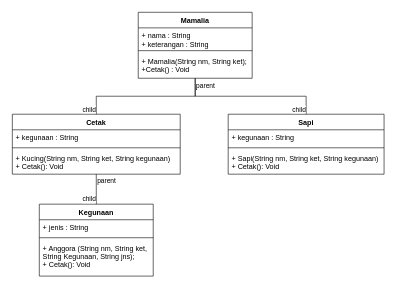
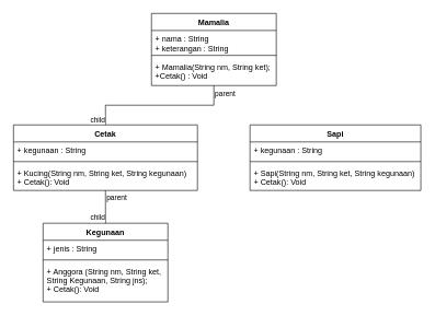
  <mxCell id="0" />
  <mxCell id="1" parent="0" />
  <mxCell id="2" value="Mamalia" style="swimlane;fontStyle=1;align=center;verticalAlign=top;childLayout=stackLayout;horizontal=1;startSize=26;horizontalStack=0;resizeParent=1;resizeParentMax=0;resizeLast=0;collapsible=1;marginBottom=0;" vertex="1" parent="1"><mxGeometry x="230" y="20" width="190" height="110" as="geometry" /></mxCell>
  <mxCell id="3" value="+ nama : String&#10;+ keterangan : String" style="text;strokeColor=none;fillColor=none;align=left;verticalAlign=top;spacingLeft=4;spacingRight=4;overflow=hidden;rotatable=0;points=[[0,0.5],[1,0.5]];portConstraint=eastwest;" vertex="1" parent="2"><mxGeometry y="26" width="190" height="34" as="geometry" /></mxCell>
  <mxCell id="4" value="" style="line;strokeWidth=1;fillColor=none;align=left;verticalAlign=middle;spacingTop=-1;spacingLeft=3;spacingRight=3;rotatable=0;labelPosition=right;points=[];portConstraint=eastwest;" vertex="1" parent="2"><mxGeometry y="60" width="190" height="8" as="geometry" /></mxCell>
  <mxCell id="5" value="+ Mamalia(String nm, String ket);&#10;+Cetak() : Void" style="text;strokeColor=none;fillColor=none;align=left;verticalAlign=top;spacingLeft=4;spacingRight=4;overflow=hidden;rotatable=0;points=[[0,0.5],[1,0.5]];portConstraint=eastwest;" vertex="1" parent="2"><mxGeometry y="68" width="190" height="42" as="geometry" /></mxCell>
  <mxCell id="6" value="Sapi" style="swimlane;fontStyle=1;align=center;verticalAlign=top;childLayout=stackLayout;horizontal=1;startSize=26;horizontalStack=0;resizeParent=1;resizeParentMax=0;resizeLast=0;collapsible=1;marginBottom=0;" vertex="1" parent="1"><mxGeometry x="380" y="190" width="260" height="100" as="geometry" /></mxCell>
  <mxCell id="7" value="+ kegunaan : String" style="text;strokeColor=none;fillColor=none;align=left;verticalAlign=top;spacingLeft=4;spacingRight=4;overflow=hidden;rotatable=0;points=[[0,0.5],[1,0.5]];portConstraint=eastwest;" vertex="1" parent="6"><mxGeometry y="26" width="260" height="26" as="geometry" /></mxCell>
  <mxCell id="8" value="" style="line;strokeWidth=1;fillColor=none;align=left;verticalAlign=middle;spacingTop=-1;spacingLeft=3;spacingRight=3;rotatable=0;labelPosition=right;points=[];portConstraint=eastwest;" vertex="1" parent="6"><mxGeometry y="52" width="260" height="8" as="geometry" /></mxCell>
  <mxCell id="9" value="+ Sapi(String nm, String ket, String kegunaan)&#10;+ Cetak(): Void" style="text;strokeColor=none;fillColor=none;align=left;verticalAlign=top;spacingLeft=4;spacingRight=4;overflow=hidden;rotatable=0;points=[[0,0.5],[1,0.5]];portConstraint=eastwest;" vertex="1" parent="6"><mxGeometry y="60" width="260" height="40" as="geometry" /></mxCell>
  <mxCell id="10" value="Cetak" style="swimlane;fontStyle=1;align=center;verticalAlign=top;childLayout=stackLayout;horizontal=1;startSize=26;horizontalStack=0;resizeParent=1;resizeParentMax=0;resizeLast=0;collapsible=1;marginBottom=0;" vertex="1" parent="1"><mxGeometry x="20" y="190" width="280" height="100" as="geometry" /></mxCell>
  <mxCell id="11" value="+ kegunaan : String" style="text;strokeColor=none;fillColor=none;align=left;verticalAlign=top;spacingLeft=4;spacingRight=4;overflow=hidden;rotatable=0;points=[[0,0.5],[1,0.5]];portConstraint=eastwest;" vertex="1" parent="10"><mxGeometry y="26" width="280" height="26" as="geometry" /></mxCell>
  <mxCell id="12" value="" style="line;strokeWidth=1;fillColor=none;align=left;verticalAlign=middle;spacingTop=-1;spacingLeft=3;spacingRight=3;rotatable=0;labelPosition=right;points=[];portConstraint=eastwest;" vertex="1" parent="10"><mxGeometry y="52" width="280" height="8" as="geometry" /></mxCell>
  <mxCell id="13" value="+ Kucing(String nm, String ket, String kegunaan)&#10;+ Cetak(): Void" style="text;strokeColor=none;fillColor=none;align=left;verticalAlign=top;spacingLeft=4;spacingRight=4;overflow=hidden;rotatable=0;points=[[0,0.5],[1,0.5]];portConstraint=eastwest;" vertex="1" parent="10"><mxGeometry y="60" width="280" height="40" as="geometry" /></mxCell>
  <mxCell id="14" value="Kegunaan" style="swimlane;fontStyle=1;align=center;verticalAlign=top;childLayout=stackLayout;horizontal=1;startSize=26;horizontalStack=0;resizeParent=1;resizeParentMax=0;resizeLast=0;collapsible=1;marginBottom=0;" vertex="1" parent="1"><mxGeometry x="65" y="340" width="190" height="120" as="geometry" /></mxCell>
  <mxCell id="15" value="+ jenis : String" style="text;strokeColor=none;fillColor=none;align=left;verticalAlign=top;spacingLeft=4;spacingRight=4;overflow=hidden;rotatable=0;points=[[0,0.5],[1,0.5]];portConstraint=eastwest;" vertex="1" parent="14"><mxGeometry y="26" width="190" height="26" as="geometry" /></mxCell>
  <mxCell id="16" value="" style="line;strokeWidth=1;fillColor=none;align=left;verticalAlign=middle;spacingTop=-1;spacingLeft=3;spacingRight=3;rotatable=0;labelPosition=right;points=[];portConstraint=eastwest;" vertex="1" parent="14"><mxGeometry y="52" width="190" height="8" as="geometry" /></mxCell>
  <mxCell id="17" value="+ Anggora (String nm, String ket, &#10;String Kegunaan, String jns);&#10;+ Cetak(): Void" style="text;strokeColor=none;fillColor=none;align=left;verticalAlign=top;spacingLeft=4;spacingRight=4;overflow=hidden;rotatable=0;points=[[0,0.5],[1,0.5]];portConstraint=eastwest;" vertex="1" parent="14"><mxGeometry y="60" width="190" height="60" as="geometry" /></mxCell>
- <mxCell id="18" value="" style="endArrow=none;html=1;edgeStyle=orthogonalEdgeStyle;rounded=0;" edge="1" parent="1" source="2" target="6"><mxGeometry relative="1" as="geometry"><mxPoint x="240" y="260" as="sourcePoint" /><mxPoint x="400" y="260" as="targetPoint" /></mxGeometry></mxCell>
- <mxCell id="19" value="parent" style="edgeLabel;resizable=0;html=1;align=left;verticalAlign=bottom;" connectable="0" vertex="1" parent="18"><mxGeometry x="-1" relative="1" as="geometry"><mxPoint y="20" as="offset" /></mxGeometry></mxCell>
- <mxCell id="20" value="child" style="edgeLabel;resizable=0;html=1;align=right;verticalAlign=bottom;" connectable="0" vertex="1" parent="18"><mxGeometry x="1" relative="1" as="geometry" /></mxCell>
  <mxCell id="21" value="" style="endArrow=none;html=1;edgeStyle=orthogonalEdgeStyle;rounded=0;" edge="1" parent="1" source="2" target="10"><mxGeometry relative="1" as="geometry"><mxPoint x="335" y="140" as="sourcePoint" /><mxPoint x="520" y="200" as="targetPoint" /></mxGeometry></mxCell>
  <mxCell id="22" value="parent" style="edgeLabel;resizable=0;html=1;align=left;verticalAlign=bottom;" connectable="0" vertex="1" parent="21"><mxGeometry x="-1" relative="1" as="geometry"><mxPoint y="20" as="offset" /></mxGeometry></mxCell>
  <mxCell id="23" value="child" style="edgeLabel;resizable=0;html=1;align=right;verticalAlign=bottom;" connectable="0" vertex="1" parent="21"><mxGeometry x="1" relative="1" as="geometry" /></mxCell>
  <mxCell id="24" value="" style="endArrow=none;html=1;edgeStyle=orthogonalEdgeStyle;rounded=0;" edge="1" parent="1" source="10" target="14"><mxGeometry relative="1" as="geometry"><mxPoint x="345" y="150" as="sourcePoint" /><mxPoint x="530" y="210" as="targetPoint" /></mxGeometry></mxCell>
  <mxCell id="25" value="parent" style="edgeLabel;resizable=0;html=1;align=left;verticalAlign=bottom;" connectable="0" vertex="1" parent="24"><mxGeometry x="-1" relative="1" as="geometry"><mxPoint y="20" as="offset" /></mxGeometry></mxCell>
  <mxCell id="26" value="child" style="edgeLabel;resizable=0;html=1;align=right;verticalAlign=bottom;" connectable="0" vertex="1" parent="24"><mxGeometry x="1" relative="1" as="geometry" /></mxCell>
